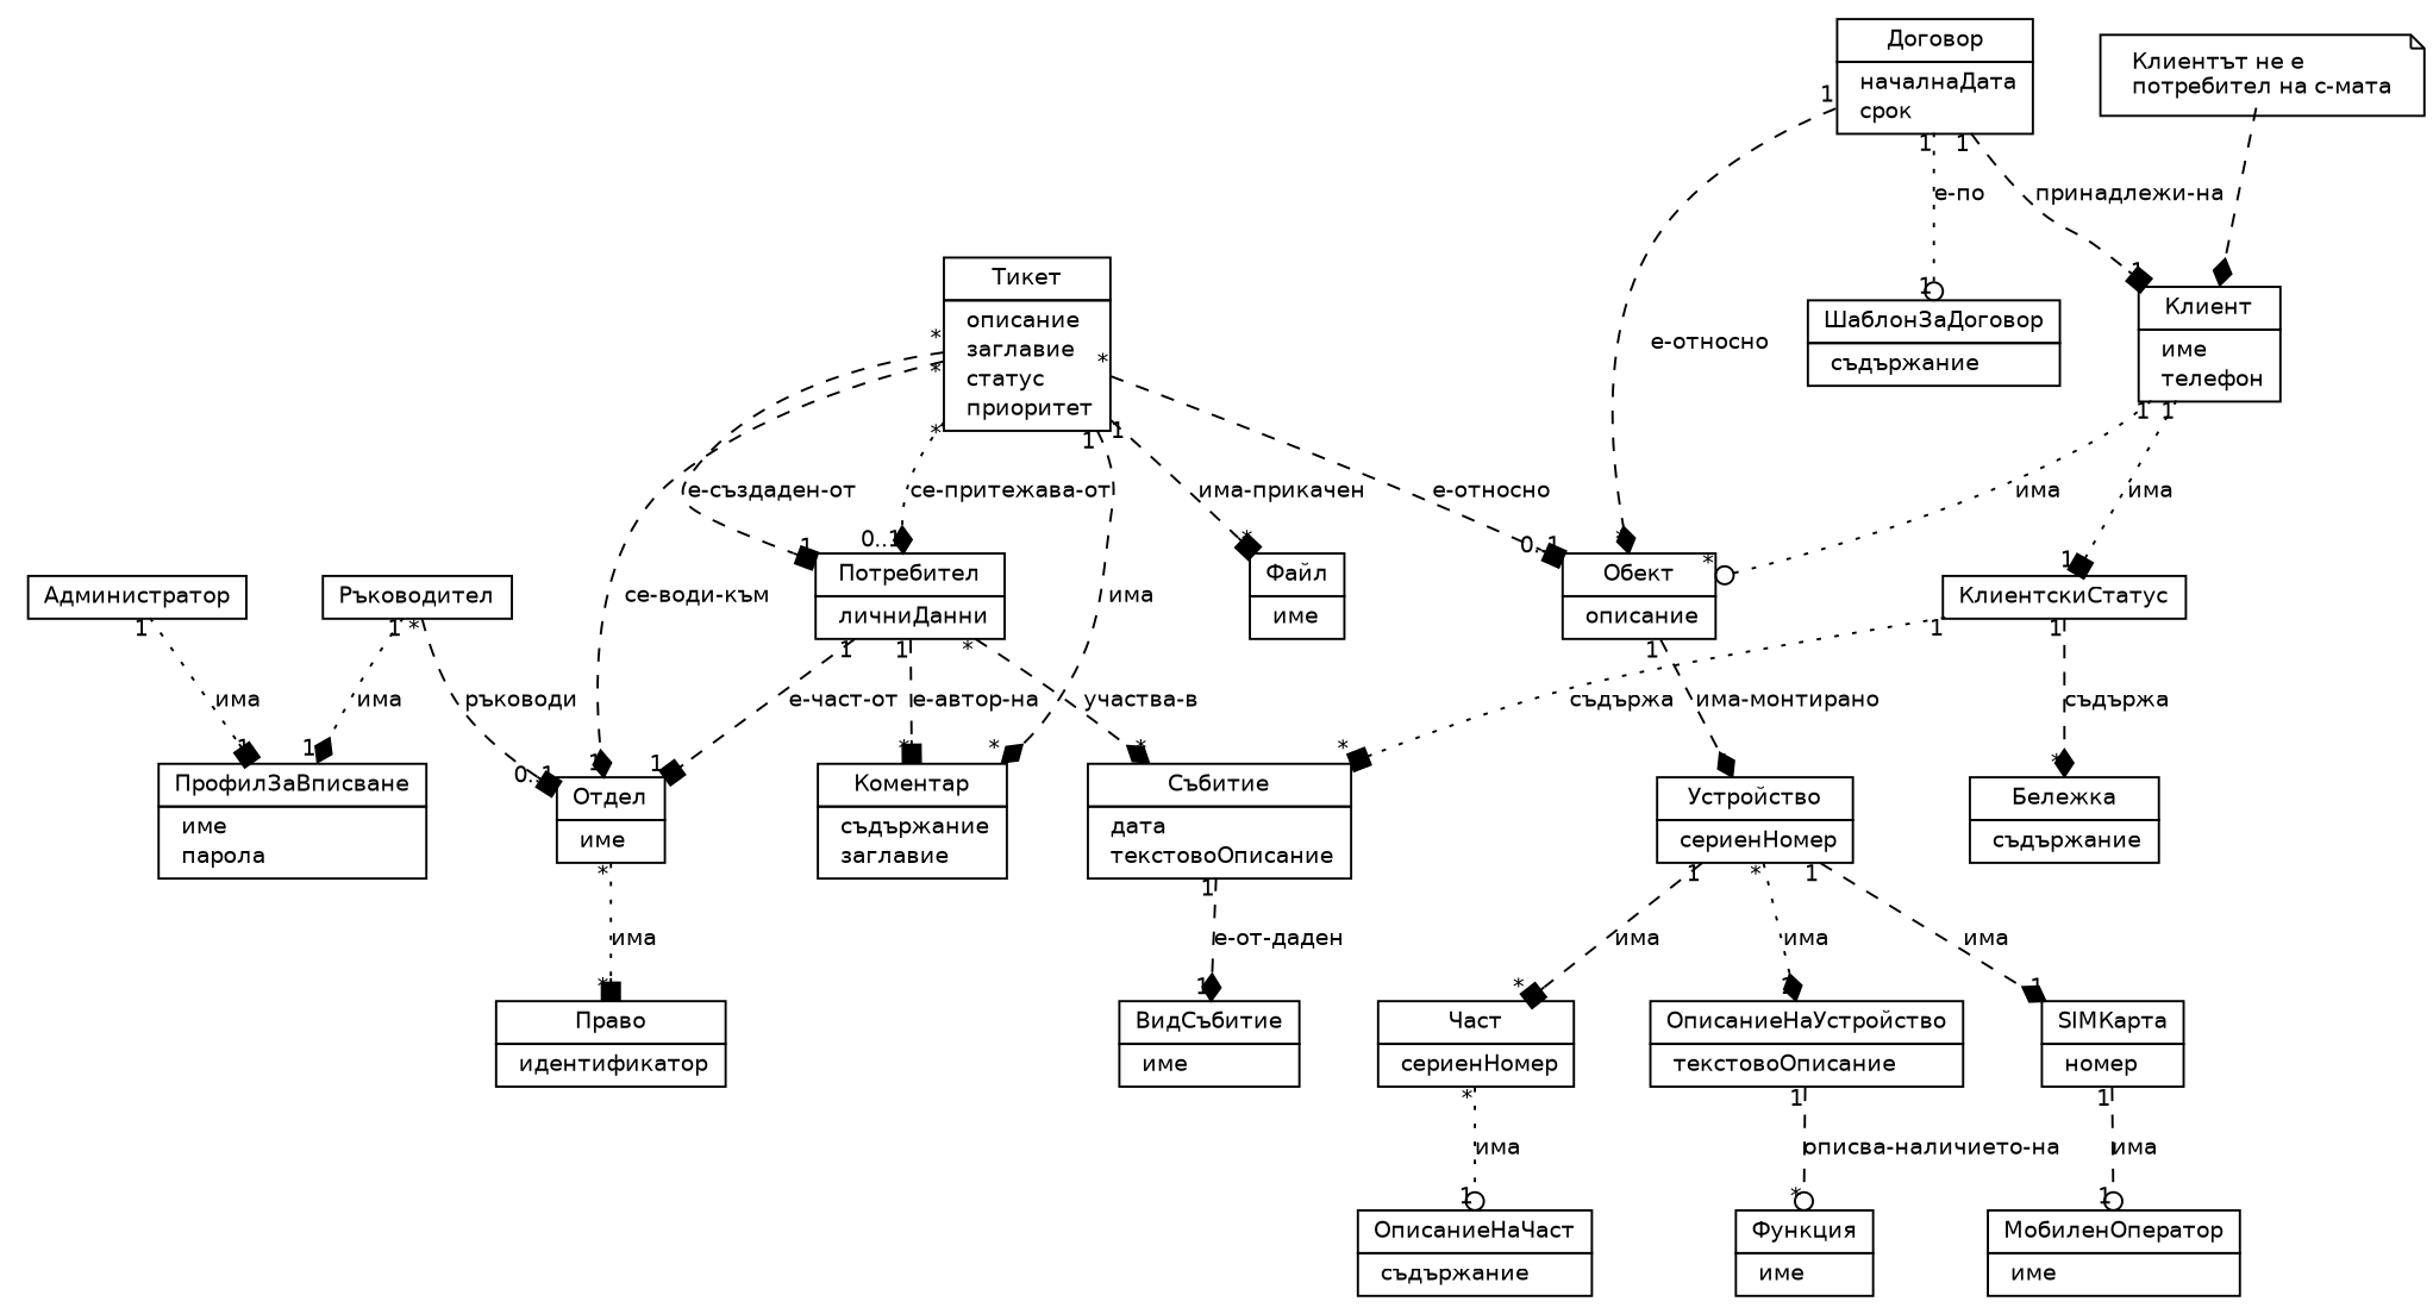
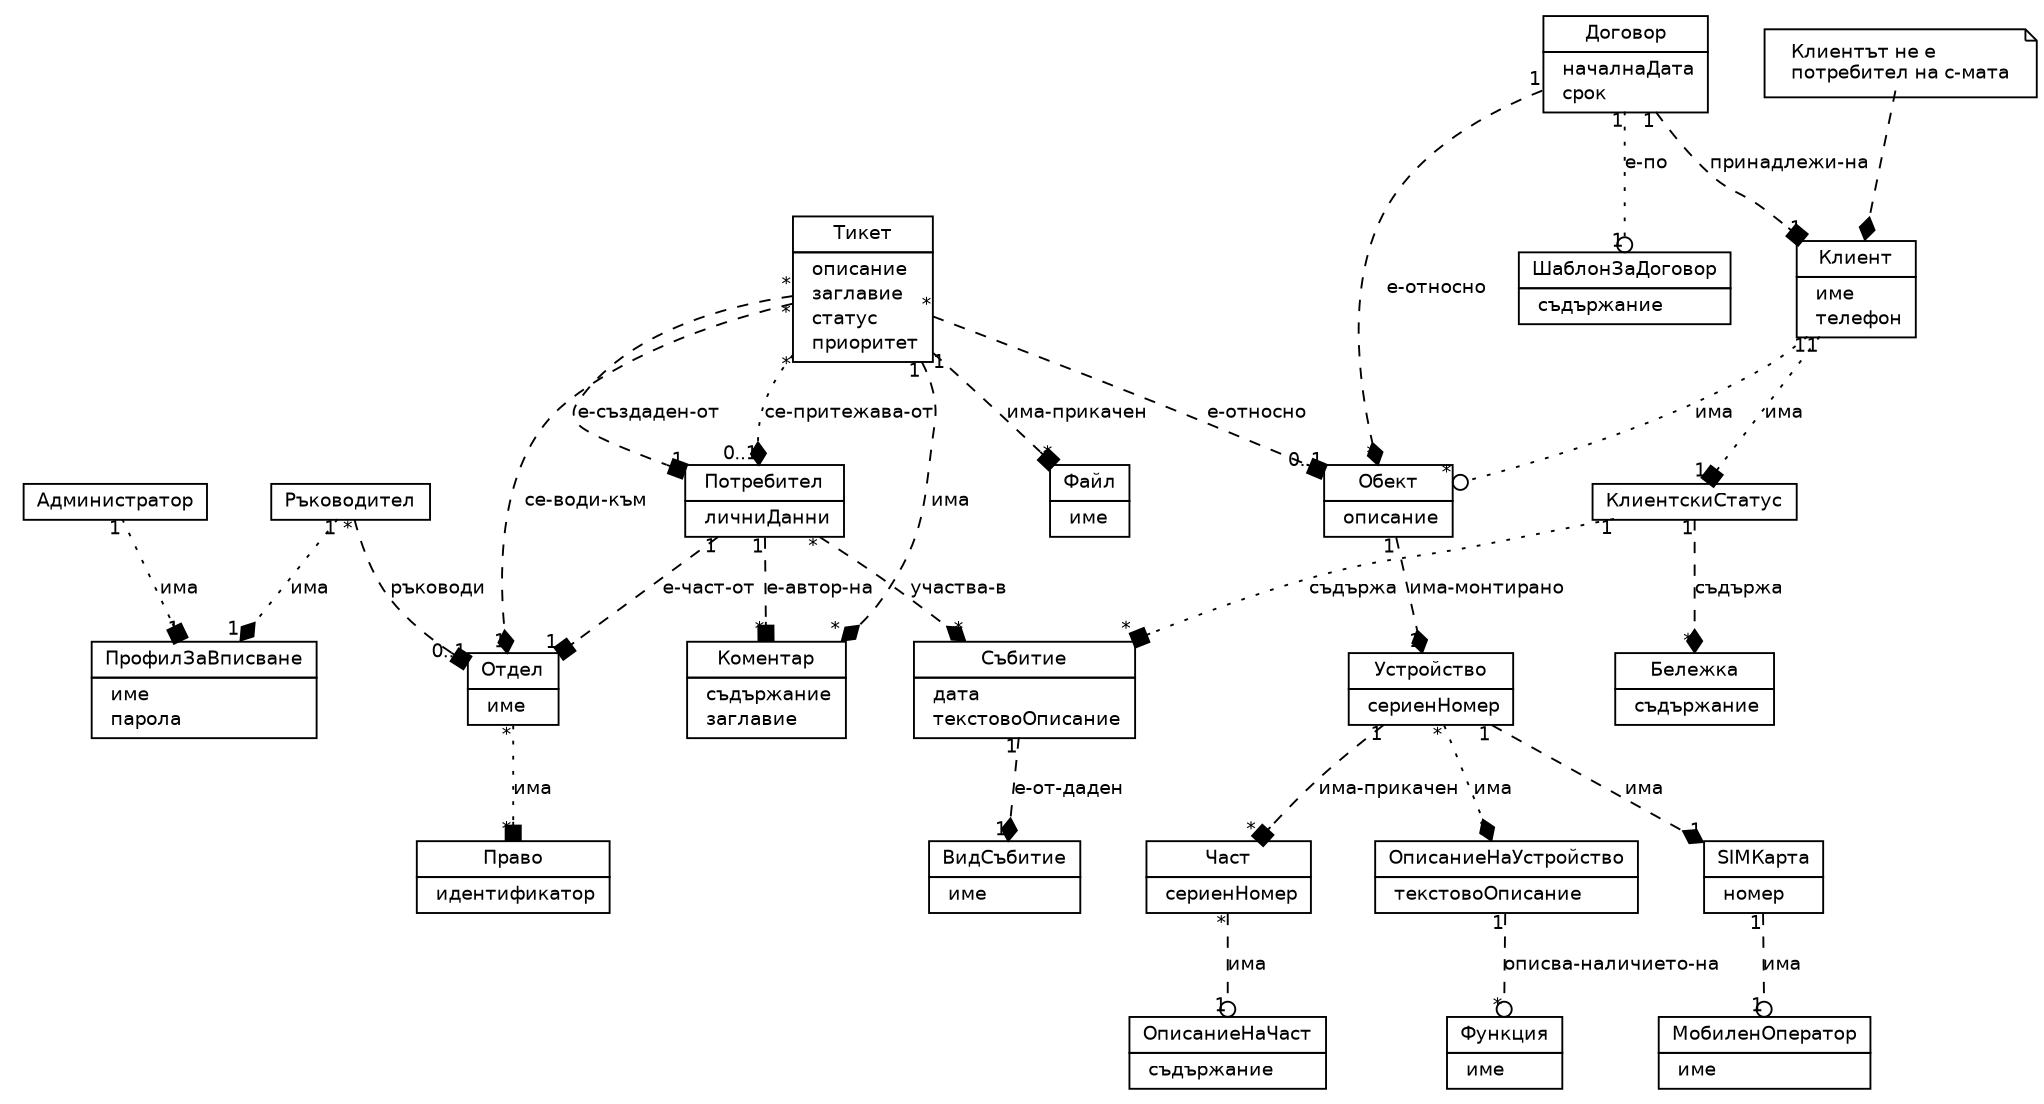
  digraph {
    nodesep=0.25
    ranksep=0.5
    node [fontcolor=black fontname=Helvetica fontsize=10.0 shape=plaintext]
    edge [arrowhead=box color=black fontcolor=black fontname=Helvetica fontsize=10.0 headlabel=1 headport=p labelfontname=Helvetica labelfontsize=10 style=dashed taillabel=1 tailport=p]
    n1 [label=<<table title="ПрофилЗаВписване" border="0" cellborder="1" cellspacing="0" cellpadding="2" port="p"> 		<tr><td><table border="0" cellspacing="0" cellpadding="1"> <tr><td align="center" balign="center"> ПрофилЗаВписване </td></tr> 		</table></td></tr> 		<tr><td><table border="0" cellspacing="0" cellpadding="1"> <tr><td align="left" balign="left">  име </td></tr> <tr><td align="left" balign="left">  парола </td></tr> 		</table></td></tr> 		</table>>]
    n2 [label=<<table title="Администратор" border="0" cellborder="1" cellspacing="0" cellpadding="2" port="p"> 		<tr><td><table border="0" cellspacing="0" cellpadding="1"> <tr><td align="center" balign="center"> Администратор </td></tr> 		</table></td></tr> 		</table>>]
    n3 [label=<<table title="Потребител" border="0" cellborder="1" cellspacing="0" cellpadding="2" port="p"> 		<tr><td><table border="0" cellspacing="0" cellpadding="1"> <tr><td align="center" balign="center"> Потребител </td></tr> 		</table></td></tr> 		<tr><td><table border="0" cellspacing="0" cellpadding="1"> <tr><td align="left" balign="left">  личниДанни </td></tr> 		</table></td></tr> 		</table>>]
    n4 [label=<<table title="Отдел" border="0" cellborder="1" cellspacing="0" cellpadding="2" port="p"> 		<tr><td><table border="0" cellspacing="0" cellpadding="1"> <tr><td align="center" balign="center"> Отдел </td></tr> 		</table></td></tr> 		<tr><td><table border="0" cellspacing="0" cellpadding="1"> <tr><td align="left" balign="left">  име </td></tr> 		</table></td></tr> 		</table>>]
    n5 [label=<<table title="Коментар" border="0" cellborder="1" cellspacing="0" cellpadding="2" port="p"> 		<tr><td><table border="0" cellspacing="0" cellpadding="1"> <tr><td align="center" balign="center"> Коментар </td></tr> 		</table></td></tr> 		<tr><td><table border="0" cellspacing="0" cellpadding="1"> <tr><td align="left" balign="left">  съдържание </td></tr> <tr><td align="left" balign="left">  заглавие </td></tr> 		</table></td></tr> 		</table>>]
    n6 [label=<<table title="Събитие" border="0" cellborder="1" cellspacing="0" cellpadding="2" port="p"> 		<tr><td><table border="0" cellspacing="0" cellpadding="1"> <tr><td align="center" balign="center"> Събитие </td></tr> 		</table></td></tr> 		<tr><td><table border="0" cellspacing="0" cellpadding="1"> <tr><td align="left" balign="left">  дата </td></tr> <tr><td align="left" balign="left">  текстoвоОписание </td></tr> 		</table></td></tr> 		</table>>]
    n7 [label=<<table title="Право" border="0" cellborder="1" cellspacing="0" cellpadding="2" port="p"> 		<tr><td><table border="0" cellspacing="0" cellpadding="1"> <tr><td align="center" balign="center"> Право </td></tr> 		</table></td></tr> 		<tr><td><table border="0" cellspacing="0" cellpadding="1"> <tr><td align="left" balign="left">  идентификатор </td></tr> 		</table></td></tr> 		</table>>]
    n8 [label=<<table title="ВидСъбитие" border="0" cellborder="1" cellspacing="0" cellpadding="2" port="p"> 		<tr><td><table border="0" cellspacing="0" cellpadding="1"> <tr><td align="center" balign="center"> ВидСъбитие </td></tr> 		</table></td></tr> 		<tr><td><table border="0" cellspacing="0" cellpadding="1"> <tr><td align="left" balign="left">  име </td></tr> 		</table></td></tr> 		</table>>]
    n9 [label=<<table title="Договор" border="0" cellborder="1" cellspacing="0" cellpadding="2" port="p"> 		<tr><td><table border="0" cellspacing="0" cellpadding="1"> <tr><td align="center" balign="center"> Договор </td></tr> 		</table></td></tr> 		<tr><td><table border="0" cellspacing="0" cellpadding="1"> <tr><td align="left" balign="left">  началнаДата </td></tr> <tr><td align="left" balign="left">  срок </td></tr> 		</table></td></tr> 		</table>>]
    n10 [label=<<table title="ШаблонЗаДоговор" border="0" cellborder="1" cellspacing="0" cellpadding="2" port="p"> 		<tr><td><table border="0" cellspacing="0" cellpadding="1"> <tr><td align="center" balign="center"> ШаблонЗаДоговор </td></tr> 		</table></td></tr> 		<tr><td><table border="0" cellspacing="0" cellpadding="1"> <tr><td align="left" balign="left">  съдържание </td></tr> 		</table></td></tr> 		</table>>]
    n11 [label=<<table title="Клиент" border="0" cellborder="1" cellspacing="0" cellpadding="2" port="p"> 		<tr><td><table border="0" cellspacing="0" cellpadding="1"> <tr><td align="center" balign="center"> Клиент </td></tr> 		</table></td></tr> 		<tr><td><table border="0" cellspacing="0" cellpadding="1"> <tr><td align="left" balign="left">  име </td></tr> <tr><td align="left" balign="left">  телефон </td></tr> 		</table></td></tr> 		</table>>]
    n12 [label=<<table title="Обект" border="0" cellborder="1" cellspacing="0" cellpadding="2" port="p"> 		<tr><td><table border="0" cellspacing="0" cellpadding="1"> <tr><td align="center" balign="center"> Обект </td></tr> 		</table></td></tr> 		<tr><td><table border="0" cellspacing="0" cellpadding="1"> <tr><td align="left" balign="left">  описание </td></tr> 		</table></td></tr> 		</table>>]
    n13 [label=<<table title="КлиентскиСтатус" border="0" cellborder="1" cellspacing="0" cellpadding="2" port="p"> 		<tr><td><table border="0" cellspacing="0" cellpadding="1"> <tr><td align="center" balign="center"> КлиентскиСтатус </td></tr> 		</table></td></tr> 		</table>>]
    n14 [label=<<table title="Устройство" border="0" cellborder="1" cellspacing="0" cellpadding="2" port="p"> 		<tr><td><table border="0" cellspacing="0" cellpadding="1"> <tr><td align="center" balign="center"> Устройство </td></tr> 		</table></td></tr> 		<tr><td><table border="0" cellspacing="0" cellpadding="1"> <tr><td align="left" balign="left">  сериенНомер </td></tr> 		</table></td></tr> 		</table>>]
    n15 [label=<<table title="Ръководител" border="0" cellborder="1" cellspacing="0" cellpadding="2" port="p"> 		<tr><td><table border="0" cellspacing="0" cellpadding="1"> <tr><td align="center" balign="center"> Ръководител </td></tr> 		</table></td></tr> 		</table>>]
    n16 [label=<<table title="Файл" border="0" cellborder="1" cellspacing="0" cellpadding="2" port="p"> 		<tr><td><table border="0" cellspacing="0" cellpadding="1"> <tr><td align="center" balign="center"> Файл </td></tr> 		</table></td></tr> 		<tr><td><table border="0" cellspacing="0" cellpadding="1"> <tr><td align="left" balign="left">  име </td></tr> 		</table></td></tr> 		</table>>]
    n17 [label=<<table title="Тикет" border="0" cellborder="1" cellspacing="0" cellpadding="2" port="p"> 		<tr><td><table border="0" cellspacing="0" cellpadding="1"> <tr><td align="center" balign="center"> Тикет </td></tr> 		</table></td></tr> 		<tr><td><table border="0" cellspacing="0" cellpadding="1"> <tr><td align="left" balign="left">  описание </td></tr> <tr><td align="left" balign="left">  заглавие </td></tr> <tr><td align="left" balign="left">  статус </td></tr> <tr><td align="left" balign="left">  приоритет </td></tr> 		</table></td></tr> 		</table>>]
    n18 [label=<<table title="Бележка" border="0" cellborder="1" cellspacing="0" cellpadding="2" port="p"> 		<tr><td><table border="0" cellspacing="0" cellpadding="1"> <tr><td align="center" balign="center"> Бележка </td></tr> 		</table></td></tr> 		<tr><td><table border="0" cellspacing="0" cellpadding="1"> <tr><td align="left" balign="left">  съдържание </td></tr> 		</table></td></tr> 		</table>>]
    n19 [label=<<table title="Клиент" border="0" cellborder="0" cellspacing="0" cellpadding="2" port="p"> 		<tr><td><table border="0" cellspacing="0" cellpadding="1"> <tr><td align="left" balign="left"> Клиентът не е<br/> потребител на с-мата </td></tr> 		</table></td></tr> 		</table>> shape=note]
    n20 [label=<<table title="ОписаниеНаУстройство" border="0" cellborder="1" cellspacing="0" cellpadding="2" port="p"> 		<tr><td><table border="0" cellspacing="0" cellpadding="1"> <tr><td align="center" balign="center"> ОписаниеНаУстройство </td></tr> 		</table></td></tr> 		<tr><td><table border="0" cellspacing="0" cellpadding="1"> <tr><td align="left" balign="left">  текстoвоОписание </td></tr> 		</table></td></tr> 		</table>>]
    n21 [label=<<table title="SIMКарта" border="0" cellborder="1" cellspacing="0" cellpadding="2" port="p"> 		<tr><td><table border="0" cellspacing="0" cellpadding="1"> <tr><td align="center" balign="center"> SIMКарта </td></tr> 		</table></td></tr> 		<tr><td><table border="0" cellspacing="0" cellpadding="1"> <tr><td align="left" balign="left">  номер </td></tr> 		</table></td></tr> 		</table>>]
    n22 [label=<<table title="Част" border="0" cellborder="1" cellspacing="0" cellpadding="2" port="p"> 		<tr><td><table border="0" cellspacing="0" cellpadding="1"> <tr><td align="center" balign="center"> Част </td></tr> 		</table></td></tr> 		<tr><td><table border="0" cellspacing="0" cellpadding="1"> <tr><td align="left" balign="left">  сериенНомер </td></tr> 		</table></td></tr> 		</table>>]
    n23 [label=<<table title="Функция" border="0" cellborder="1" cellspacing="0" cellpadding="2" port="p"> 		<tr><td><table border="0" cellspacing="0" cellpadding="1"> <tr><td align="center" balign="center"> Функция </td></tr> 		</table></td></tr> 		<tr><td><table border="0" cellspacing="0" cellpadding="1"> <tr><td align="left" balign="left">  име </td></tr> 		</table></td></tr> 		</table>>]
    n24 [label=<<table title="МобиленОператор" border="0" cellborder="1" cellspacing="0" cellpadding="2" port="p"> 		<tr><td><table border="0" cellspacing="0" cellpadding="1"> <tr><td align="center" balign="center"> МобиленОператор </td></tr> 		</table></td></tr> 		<tr><td><table border="0" cellspacing="0" cellpadding="1"> <tr><td align="left" balign="left">  име </td></tr> 		</table></td></tr> 		</table>>]
    n25 [label=<<table title="ОписаниеНаЧаст" border="0" cellborder="1" cellspacing="0" cellpadding="2" port="p"> 		<tr><td><table border="0" cellspacing="0" cellpadding="1"> <tr><td align="center" balign="center"> ОписаниеНаЧаст </td></tr> 		</table></td></tr> 		<tr><td><table border="0" cellspacing="0" cellpadding="1"> <tr><td align="left" balign="left">  съдържание </td></tr> 		</table></td></tr> 		</table>>]
    n2 -> n1 [label="има" style=dotted]
    n3 -> n4 [label="е-част-от"]
    n3 -> n5 [headlabel="*" label="е-автор-на"]
    n3 -> n6 [arrowhead=diamond headlabel="*" label="участва-в" taillabel="*"]
    n4 -> n7 [headlabel="*" label="има" style=dotted taillabel="*"]
    n6 -> n8 [arrowhead=diamond label="е-от-даден"]
    n9 -> n10 [arrowhead=odot label="е-по" style=dotted]
    n9 -> n11 [label="принадлежи-на"]
    n9 -> n12 [arrowhead=diamond headlabel="*" label="е-относно"]
    n11 -> n12 [arrowhead=odot headlabel="*" label="има" style=dotted]
    n11 -> n13 [label="има" style=dotted]
    n12 -> n14 [arrowhead=diamond label="има-монтирано"]
    n13 -> n6 [headlabel="*" label="съдържа" style=dotted]
    n13 -> n18 [arrowhead=diamond headlabel="*" label="съдържа"]
    n14 -> n20 [arrowhead=diamond label="има" style=dotted taillabel="*"]
    n14 -> n21 [arrowhead=diamond label="има"]
-   n14 -> n22 [headlabel="*" label="има"]
+   n14 -> n22 [headlabel="*" label="има-прикачен"]
    n15 -> n1 [arrowhead=diamond label="има" style=dotted]
    n15 -> n4 [headlabel="0..1" label="ръководи" taillabel="*"]
    n17 -> n3 [label="е-създаден-от" taillabel="*"]
    n17 -> n3 [arrowhead=diamond headlabel="0..1" label="се-притежава-от" style=dotted taillabel="*"]
    n17 -> n4 [arrowhead=diamond label="се-води-към" taillabel="*"]
    n17 -> n5 [arrowhead=diamond headlabel="*" label="има"]
    n17 -> n12 [headlabel="0..1" label="е-относно" taillabel="*"]
    n17 -> n16 [headlabel="*" label="има-прикачен"]
    n19 -> n11 [arrowhead=diamond fontsize=10 color="" fontcolor="" headlabel="" taillabel=""]
    n20 -> n23 [arrowhead=odot headlabel="*" label="описва-наличието-на"]
    n21 -> n24 [arrowhead=odot label="има"]
-   n22 -> n25 [arrowhead=odot label="има" style=dotted taillabel="*"]
+   n22 -> n25 [arrowhead=odot label="има" taillabel="*"]
  }
